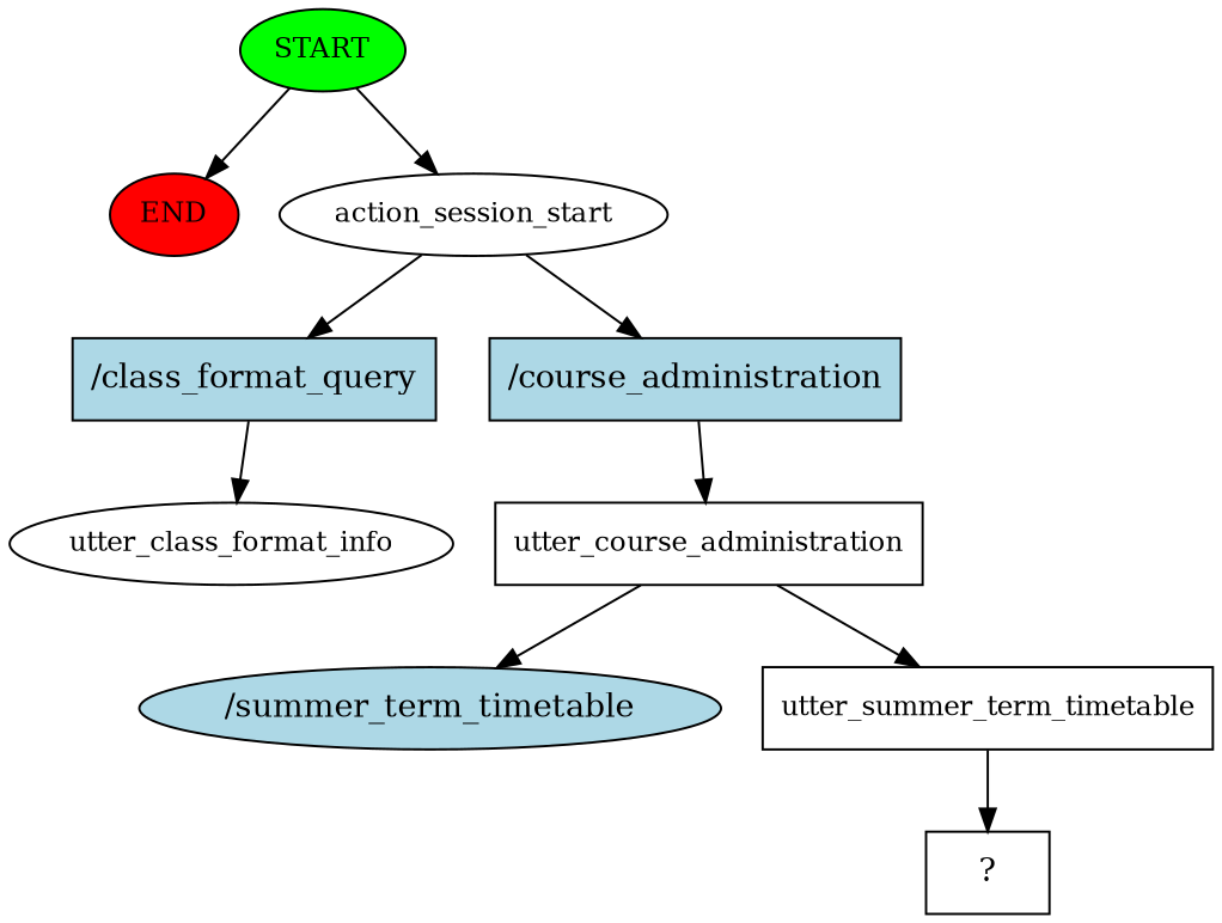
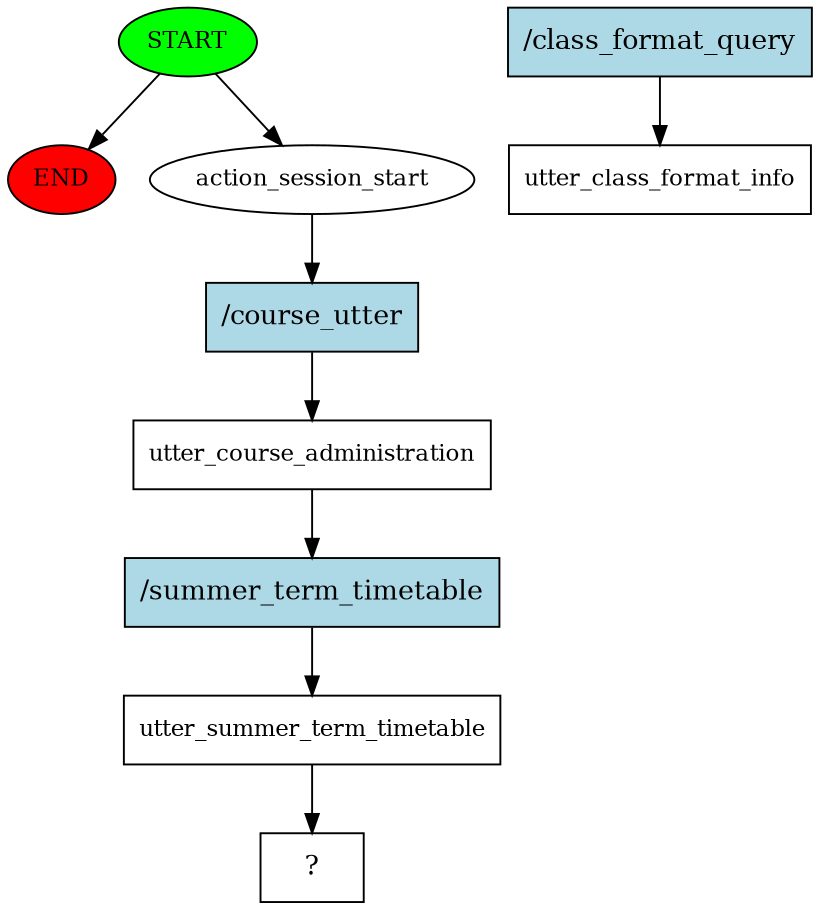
  digraph {
    node [fontsize=12]
    n1 [fillcolor=green label=START style=filled]
    n2 [fillcolor=red label=END style=filled]
    n3 [label=action_session_start]
    n4 [fillcolor=lightblue label="/class_format_query" shape=rect style=filled fontsize=""]
-   n5 [fillcolor=lightblue label="/course_administration" shape=rect style=filled fontsize=""]
-   n6 [label=utter_class_format_info]
+   n5 [fillcolor=lightblue label="/course_utter" shape=rect style=filled fontsize=""]
+   n6 [label=utter_class_format_info shape=box]
    n7 [label=utter_course_administration shape=box]
-   n8 [fillcolor=lightblue label="/summer_term_timetable" shape=ellipse style=filled fontsize=""]
+   n8 [fillcolor=lightblue label="/summer_term_timetable" shape=rect style=filled fontsize=""]
    n9 [label=utter_summer_term_timetable shape=box]
    n10 [label="  ?  " shape=rect fontsize=""]
    n1 -> n2
    n1 -> n3
-   n3 -> n4
    n3 -> n5
    n4 -> n6
    n5 -> n7
    n7 -> n8
-   n7 -> n9
+   n8 -> n9
    n9 -> n10
  }
